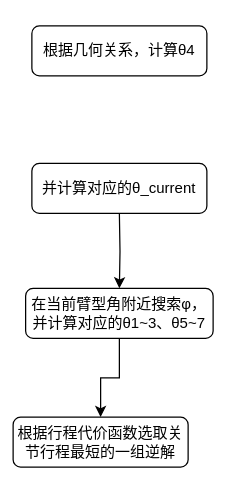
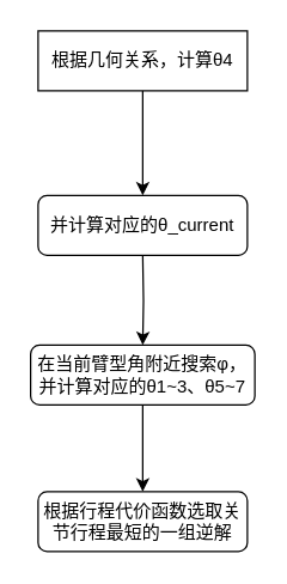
  <mxCell id="0" />
  <mxCell id="1" parent="0" />
  <mxCell id="2" value="并计算对应的θ_current" style="rounded=1;whiteSpace=wrap;html=1;fontSize=12;glass=0;strokeWidth=1;shadow=0;" parent="1" vertex="1"><mxGeometry x="25" y="130" width="140" height="40" as="geometry" /></mxCell>
- <mxCell id="4" value="根据几何关系，计算θ4" style="rounded=1;whiteSpace=wrap;html=1;fontSize=12;glass=0;strokeWidth=1;shadow=0;" vertex="1" parent="1"><mxGeometry x="25" y="20" width="140" height="40" as="geometry" /></mxCell>
+ <mxCell id="3" value="" style="edgeStyle=orthogonalEdgeStyle;rounded=0;orthogonalLoop=1;jettySize=auto;html=1;" edge="1" parent="1" source="4" target="2"><mxGeometry relative="1" as="geometry" /></mxCell>
+ <mxCell id="4" value="根据几何关系，计算θ4" style="whiteSpace=wrap;html=1;fontSize=12;glass=0;strokeWidth=1;shadow=0;rounded=0;" vertex="1" parent="1"><mxGeometry x="25" y="20" width="140" height="40" as="geometry" /></mxCell>
  <mxCell id="5" value="" style="edgeStyle=orthogonalEdgeStyle;rounded=0;orthogonalLoop=1;jettySize=auto;html=1;" edge="1" parent="1" target="7"><mxGeometry relative="1" as="geometry"><mxPoint x="95" y="170" as="sourcePoint" /></mxGeometry></mxCell>
  <mxCell id="6" value="" style="edgeStyle=orthogonalEdgeStyle;rounded=0;orthogonalLoop=1;jettySize=auto;html=1;" edge="1" parent="1" source="7" target="8"><mxGeometry relative="1" as="geometry" /></mxCell>
  <mxCell id="7" value="&lt;div&gt;在当前臂型角附近搜索φ，并计算对应的θ1~3、θ5~7&lt;/div&gt;" style="rounded=1;whiteSpace=wrap;html=1;fontSize=12;glass=0;strokeWidth=1;shadow=0;" vertex="1" parent="1"><mxGeometry x="20" y="230" width="150" height="40" as="geometry" /></mxCell>
- <mxCell id="8" value="根据行程代价函数选取关节行程最短的一组逆解" style="rounded=1;whiteSpace=wrap;html=1;fontSize=12;glass=0;strokeWidth=1;shadow=0;" vertex="1" parent="1"><mxGeometry x="10" y="333" width="140" height="40" as="geometry" /></mxCell>
+ <mxCell id="8" value="根据行程代价函数选取关节行程最短的一组逆解" style="rounded=1;whiteSpace=wrap;html=1;fontSize=12;glass=0;strokeWidth=1;shadow=0;" vertex="1" parent="1"><mxGeometry x="25" y="328" width="140" height="40" as="geometry" /></mxCell>
